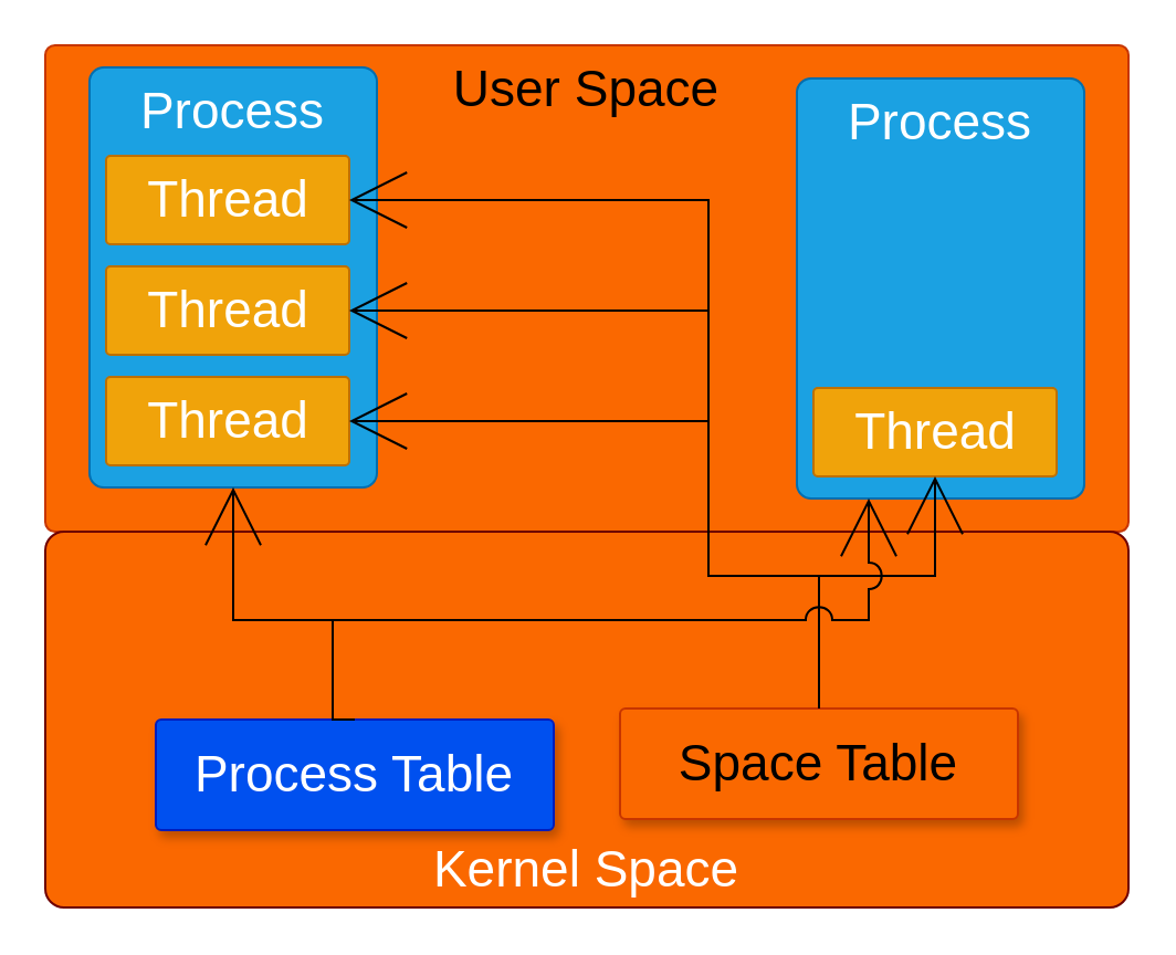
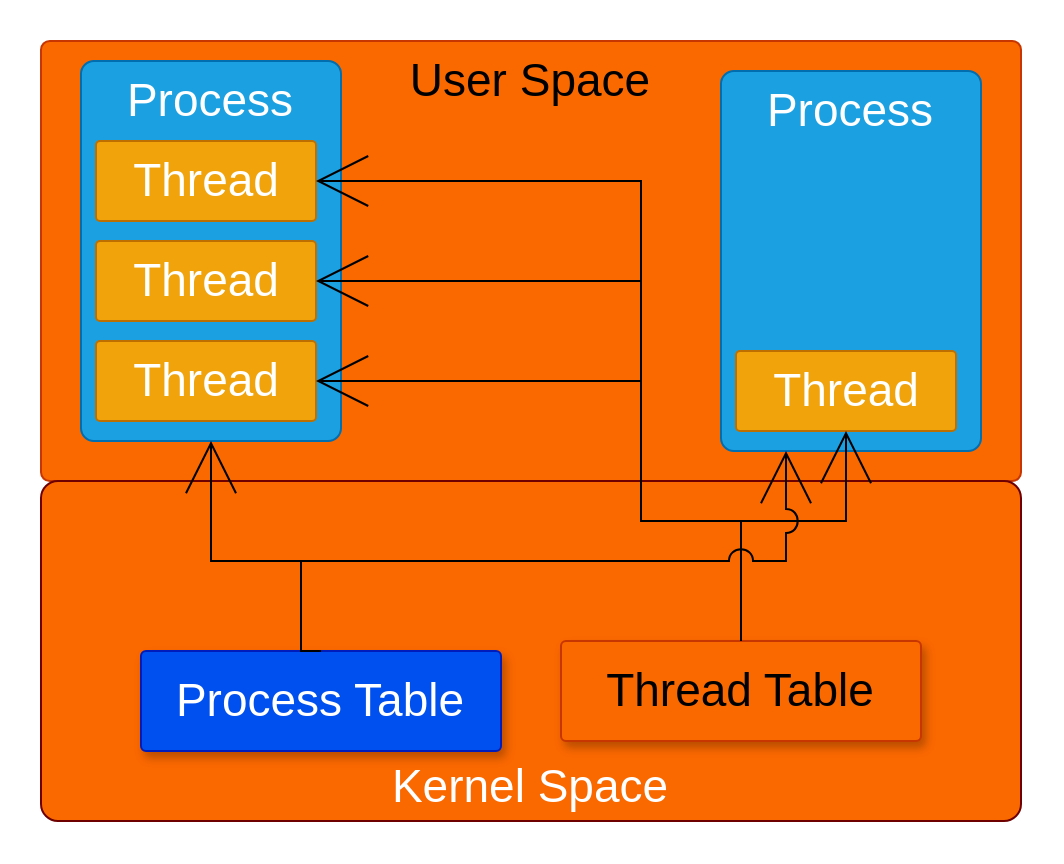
  <mxCell id="0" />
  <mxCell id="1" parent="0" />
  <mxCell id="2" value="&lt;font style=&quot;font-size: 23px&quot;&gt;User Space&lt;br&gt;&lt;/font&gt;" style="rounded=1;whiteSpace=wrap;html=1;verticalAlign=top;arcSize=2;fillColor=#fa6800;strokeColor=#C73500;" vertex="1" parent="1"><mxGeometry width="490" height="220" as="geometry" x="20" y="20" /></mxCell>
  <mxCell id="3" value="&lt;font style=&quot;font-size: 23px&quot;&gt;Process&lt;br&gt;&lt;/font&gt;" style="rounded=1;whiteSpace=wrap;html=1;verticalAlign=top;arcSize=5;fillColor=#1ba1e2;strokeColor=#006EAF;fontColor=#ffffff;" vertex="1" parent="1"><mxGeometry x="40" y="30" width="130" height="190" as="geometry" /></mxCell>
  <mxCell id="4" value="&lt;font style=&quot;font-size: 23px&quot;&gt;Kernel Space&lt;br&gt;&lt;/font&gt;" style="rounded=1;whiteSpace=wrap;html=1;verticalAlign=bottom;arcSize=5;fillColor=#fa6800;strokeColor=#6F0000;fontColor=#ffffff;" vertex="1" parent="1"><mxGeometry y="240" width="490" height="170" as="geometry" x="20" /></mxCell>
  <mxCell id="5" style="edgeStyle=orthogonalEdgeStyle;rounded=0;orthogonalLoop=1;jettySize=auto;html=1;exitX=0.5;exitY=0;exitDx=0;exitDy=0;entryX=0.5;entryY=1;entryDx=0;entryDy=0;endArrow=open;endFill=0;endSize=24;" edge="1" parent="1" source="6" target="3"><mxGeometry relative="1" as="geometry"><Array as="points"><mxPoint x="150" y="280" /><mxPoint x="105" y="280" /></Array></mxGeometry></mxCell>
  <mxCell id="6" value="&lt;font style=&quot;font-size: 23px&quot;&gt;Process Table&lt;br&gt;&lt;/font&gt;" style="rounded=1;whiteSpace=wrap;html=1;verticalAlign=middle;arcSize=5;fillColor=#0050ef;strokeColor=#001DBC;fontColor=#ffffff;shadow=1;" vertex="1" parent="1"><mxGeometry x="70" y="325" width="180" height="50" as="geometry" /></mxCell>
  <mxCell id="7" value="&lt;font style=&quot;font-size: 23px&quot;&gt;Thread&lt;br&gt;&lt;/font&gt;" style="rounded=1;whiteSpace=wrap;html=1;verticalAlign=top;arcSize=5;fillColor=#f0a30a;strokeColor=#BD7000;fontColor=#FFFFFF;" vertex="1" parent="1"><mxGeometry x="47.5" y="120" width="110" height="40" as="geometry" /></mxCell>
  <mxCell id="8" value="&lt;font style=&quot;font-size: 23px&quot;&gt;Thread&lt;br&gt;&lt;/font&gt;" style="rounded=1;whiteSpace=wrap;html=1;verticalAlign=top;arcSize=5;fillColor=#f0a30a;strokeColor=#BD7000;fontColor=#FFFFFF;" vertex="1" parent="1"><mxGeometry x="47.5" y="170" width="110" height="40" as="geometry" /></mxCell>
  <mxCell id="9" value="&lt;font style=&quot;font-size: 23px&quot;&gt;Thread&lt;br&gt;&lt;/font&gt;" style="rounded=1;whiteSpace=wrap;html=1;verticalAlign=top;arcSize=5;fillColor=#f0a30a;strokeColor=#BD7000;fontColor=#FFFFFF;" vertex="1" parent="1"><mxGeometry x="47.5" y="70" width="110" height="40" as="geometry" /></mxCell>
- <mxCell id="10" value="&lt;font style=&quot;font-size: 23px&quot;&gt;Space Table&lt;br&gt;&lt;/font&gt;" style="rounded=1;whiteSpace=wrap;html=1;verticalAlign=middle;arcSize=5;fillColor=#fa6800;strokeColor=#C73500;shadow=1;" vertex="1" parent="1"><mxGeometry x="280" y="320" width="180" height="50" as="geometry" /></mxCell>
+ <mxCell id="10" value="&lt;font style=&quot;font-size: 23px&quot;&gt;Thread Table&lt;br&gt;&lt;/font&gt;" style="rounded=1;whiteSpace=wrap;html=1;verticalAlign=middle;arcSize=5;fillColor=#fa6800;strokeColor=#C73500;shadow=1;" vertex="1" parent="1"><mxGeometry x="280" y="320" width="180" height="50" as="geometry" /></mxCell>
  <mxCell id="11" style="edgeStyle=orthogonalEdgeStyle;rounded=0;orthogonalLoop=1;jettySize=auto;html=1;entryX=1;entryY=0.5;entryDx=0;entryDy=0;endArrow=open;endFill=0;endSize=24;jumpStyle=arc;" edge="1" parent="1" target="8"><mxGeometry relative="1" as="geometry"><mxPoint x="370" y="320" as="sourcePoint" /><mxPoint x="115" y="230" as="targetPoint" /><Array as="points"><mxPoint x="370" y="260" /><mxPoint x="320" y="260" /><mxPoint x="320" y="190" /></Array></mxGeometry></mxCell>
  <mxCell id="12" style="edgeStyle=orthogonalEdgeStyle;rounded=0;orthogonalLoop=1;jettySize=auto;html=1;entryX=1;entryY=0.5;entryDx=0;entryDy=0;endArrow=open;endFill=0;endSize=24;jumpStyle=arc;" edge="1" parent="1" target="7"><mxGeometry relative="1" as="geometry"><mxPoint x="370" y="320" as="sourcePoint" /><mxPoint x="167.5" y="200" as="targetPoint" /><Array as="points"><mxPoint x="370" y="260" /><mxPoint x="320" y="260" /><mxPoint x="320" y="140" /></Array></mxGeometry></mxCell>
  <mxCell id="13" value="&lt;font style=&quot;font-size: 23px&quot;&gt;Process&lt;br&gt;&lt;/font&gt;" style="rounded=1;whiteSpace=wrap;html=1;verticalAlign=top;arcSize=5;fillColor=#1ba1e2;strokeColor=#006EAF;fontColor=#ffffff;" vertex="1" parent="1"><mxGeometry x="360" y="35" width="130" height="190" as="geometry" /></mxCell>
  <mxCell id="14" value="&lt;font style=&quot;font-size: 23px&quot;&gt;Thread&lt;br&gt;&lt;/font&gt;" style="rounded=1;whiteSpace=wrap;html=1;verticalAlign=top;arcSize=5;fillColor=#f0a30a;strokeColor=#BD7000;fontColor=#FFFFFF;" vertex="1" parent="1"><mxGeometry x="367.5" y="175" width="110" height="40" as="geometry" /></mxCell>
  <mxCell id="15" style="edgeStyle=orthogonalEdgeStyle;rounded=0;orthogonalLoop=1;jettySize=auto;html=1;entryX=1;entryY=0.5;entryDx=0;entryDy=0;endArrow=open;endFill=0;endSize=24;jumpStyle=arc;exitX=0.5;exitY=0;exitDx=0;exitDy=0;" edge="1" parent="1" source="10" target="9"><mxGeometry relative="1" as="geometry"><mxPoint x="380" y="330" as="sourcePoint" /><mxPoint x="167.5" y="150" as="targetPoint" /><Array as="points"><mxPoint x="370" y="260" /><mxPoint x="320" y="260" /><mxPoint x="320" y="90" /></Array></mxGeometry></mxCell>
  <mxCell id="16" style="edgeStyle=orthogonalEdgeStyle;rounded=0;orthogonalLoop=1;jettySize=auto;html=1;exitX=0.5;exitY=0;exitDx=0;exitDy=0;entryX=0.5;entryY=1;entryDx=0;entryDy=0;endArrow=open;endFill=0;endSize=24;" edge="1" parent="1" source="10" target="14"><mxGeometry relative="1" as="geometry"><mxPoint x="170" y="340" as="sourcePoint" /><mxPoint x="125" y="240" as="targetPoint" /><Array as="points"><mxPoint x="370" y="260" /><mxPoint x="422" y="260" /><mxPoint x="422" y="215" /></Array></mxGeometry></mxCell>
  <mxCell id="17" style="edgeStyle=orthogonalEdgeStyle;rounded=0;orthogonalLoop=1;jettySize=auto;html=1;exitX=0.5;exitY=0;exitDx=0;exitDy=0;entryX=0.25;entryY=1;entryDx=0;entryDy=0;endArrow=open;endFill=0;endSize=24;jumpStyle=arc;jumpSize=12;" edge="1" parent="1" source="6" target="13"><mxGeometry relative="1" as="geometry"><mxPoint x="160" y="330" as="sourcePoint" /><mxPoint x="115" y="230" as="targetPoint" /><Array as="points"><mxPoint x="150" y="280" /><mxPoint x="393" y="280" /></Array></mxGeometry></mxCell>
